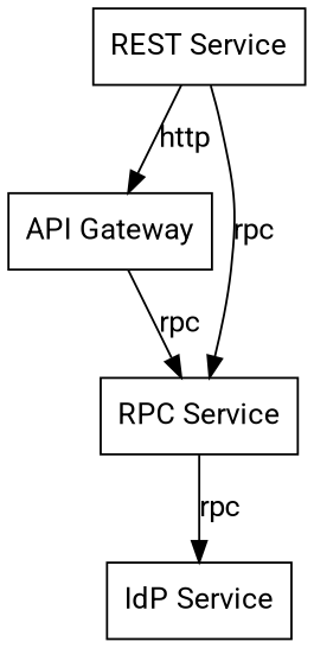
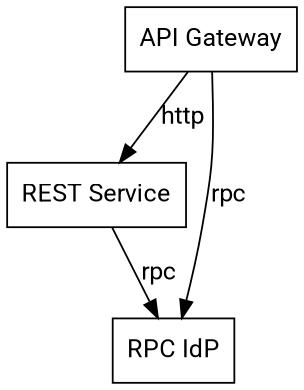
  digraph {
    fontname=Roboto
    randir=LR
    node [fontname=Roboto shape=box]
    edge [fontname=Roboto]
    n1 [label="API Gateway"]
    n2 [label="REST Service"]
-   n3 [label="RPC Service"]
-   n4 [label="IdP Service"]
-   n2 -> n1 [label=http]
+   n3 [label="RPC IdP"]
+   n1 -> n2 [label=http]
    n1 -> n3 [label=rpc]
    n2 -> n3 [label=rpc]
-   n3 -> n4 [label=rpc]
  }
